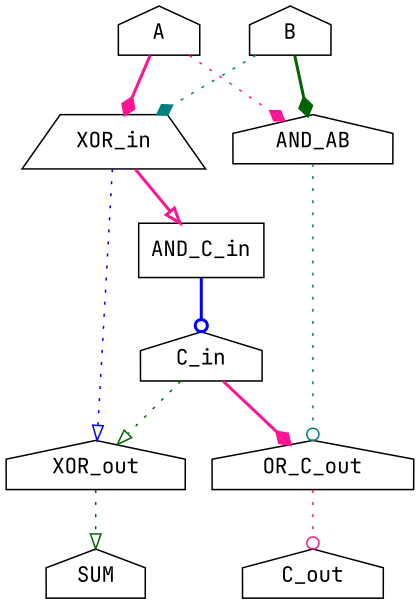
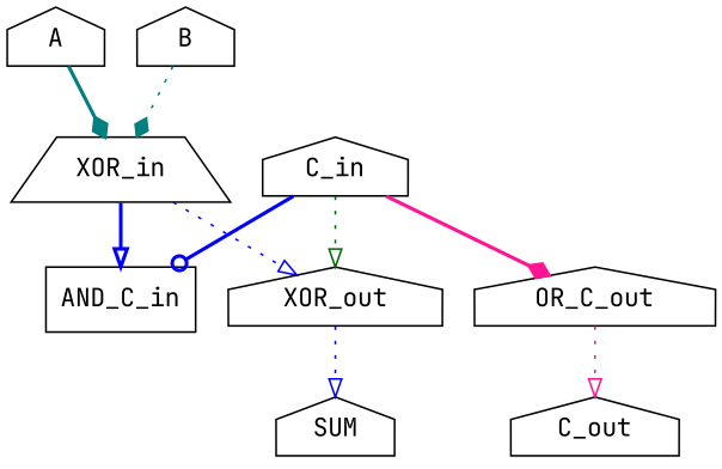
  digraph {
    fontname="JetBrains Mono"
    node [LABEL=INPUT fontname="JetBrains Mono" shape=house]
    edge [arrowhead=diamond color=deeppink fontname="JetBrains Mono" style=dotted]
    XOR_in [LABEL=XOR2 shape=trapezium]
    A
-   AND_AB [LABEL=AND2]
    XOR_out [LABEL=XOR2]
    AND_C_in [LABEL=AND2 shape=box]
    OR_C_out [LABEL=OR2]
    B
    C_in
    SUM [LABEL=OUTPUT]
    C_out [LABEL=OUTPUT]
    XOR_in -> XOR_out [arrowhead=onormal color=blue]
-   XOR_in -> AND_C_in [arrowhead=onormal style=bold]
-   A -> XOR_in [style=bold]
-   A -> AND_AB
-   AND_AB -> OR_C_out [arrowhead=odot color=teal]
-   XOR_out -> SUM [arrowhead=onormal color=darkgreen]
-   OR_C_out -> C_out [arrowhead=odot]
+   XOR_in -> AND_C_in [arrowhead=onormal color=blue style=bold]
+   A -> XOR_in [color=teal style=bold]
+   XOR_out -> SUM [arrowhead=onormal color=blue]
+   OR_C_out -> C_out [arrowhead=onormal]
    B -> XOR_in [color=teal]
-   B -> AND_AB [color=darkgreen style=bold]
    C_in -> XOR_out [arrowhead=onormal color=darkgreen]
-   AND_C_in -> C_in [arrowhead=odot color=blue style=bold]
+   C_in -> AND_C_in [arrowhead=odot color=blue style=bold]
    C_in -> OR_C_out [style=bold]
  }
